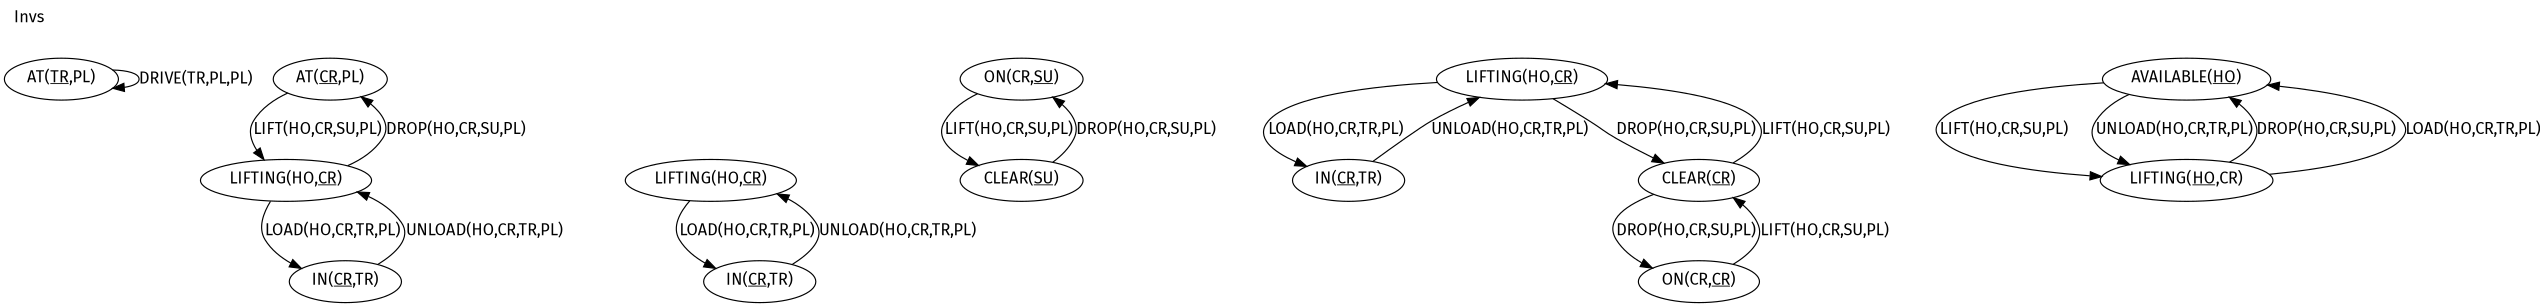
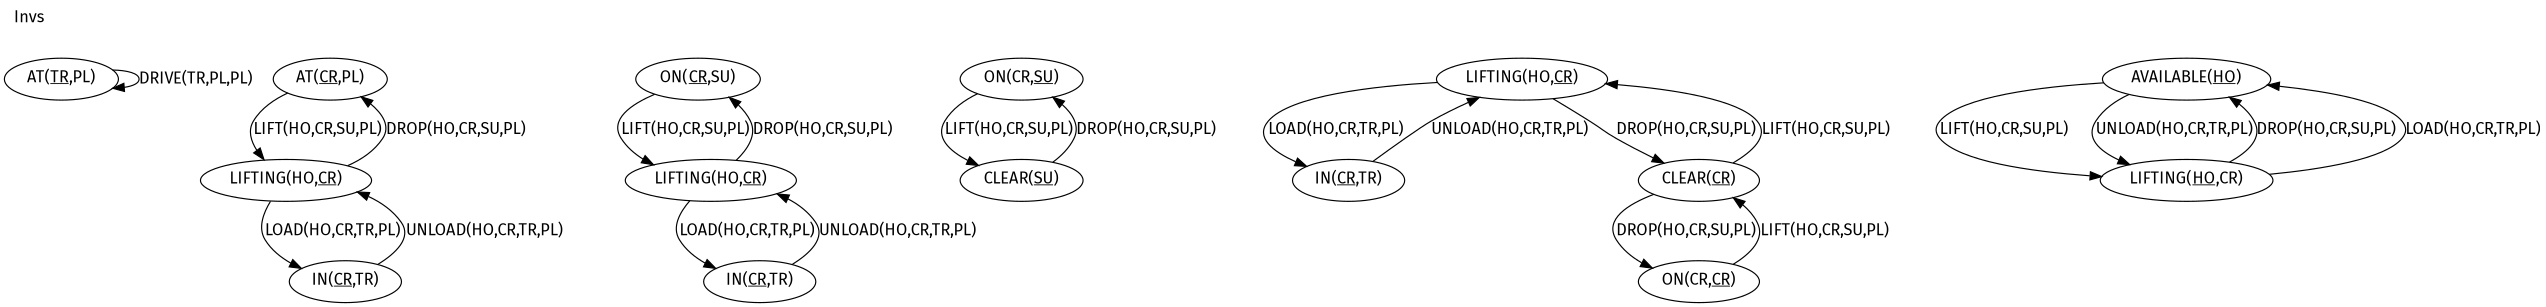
  digraph {
    label=Invs
    labeljust=left
    labelloc=top
    rank=same
    fontname="Fira Sans"
    node [fontname="Fira Sans"]
    edge [fontname="Fira Sans"]
    n1 [label=<AT(<u>TR</u>,PL)>]
    n2 [label=<AT(<u>CR</u>,PL)>]
    n3 [label=<LIFTING(HO,<u>CR</u>)>]
    n4 [label=<IN(<u>CR</u>,TR)>]
+   n5 [label=<ON(<u>CR</u>,SU)>]
    n6 [label=<LIFTING(HO,<u>CR</u>)>]
    n7 [label=<IN(<u>CR</u>,TR)>]
    n8 [label=<ON(CR,<u>SU</u>)>]
    n9 [label=<CLEAR(<u>SU</u>)>]
    n10 [label=<LIFTING(HO,<u>CR</u>)>]
    n11 [label=<IN(<u>CR</u>,TR)>]
    n12 [label=<CLEAR(<u>CR</u>)>]
    n13 [label=<ON(CR,<u>CR</u>)>]
    n14 [label=<AVAILABLE(<u>HO</u>)>]
    n15 [label=<LIFTING(<u>HO</u>,CR)>]
    n1 -> n1 [label="DRIVE(TR,PL,PL)"]
    n2 -> n3 [label="LIFT(HO,CR,SU,PL)"]
    n3 -> n2 [label="DROP(HO,CR,SU,PL)"]
    n3 -> n4 [label="LOAD(HO,CR,TR,PL)"]
    n4 -> n3 [label="UNLOAD(HO,CR,TR,PL)"]
+   n5 -> n6 [label="LIFT(HO,CR,SU,PL)"]
+   n6 -> n5 [label="DROP(HO,CR,SU,PL)"]
    n6 -> n7 [label="LOAD(HO,CR,TR,PL)"]
    n7 -> n6 [label="UNLOAD(HO,CR,TR,PL)"]
    n8 -> n9 [label="LIFT(HO,CR,SU,PL)"]
    n9 -> n8 [label="DROP(HO,CR,SU,PL)"]
    n10 -> n11 [label="LOAD(HO,CR,TR,PL)"]
    n10 -> n12 [label="DROP(HO,CR,SU,PL)"]
    n11 -> n10 [label="UNLOAD(HO,CR,TR,PL)"]
    n12 -> n10 [label="LIFT(HO,CR,SU,PL)"]
    n12 -> n13 [label="DROP(HO,CR,SU,PL)"]
    n13 -> n12 [label="LIFT(HO,CR,SU,PL)"]
    n14 -> n15 [label="LIFT(HO,CR,SU,PL)"]
    n14 -> n15 [label="UNLOAD(HO,CR,TR,PL)"]
    n15 -> n14 [label="DROP(HO,CR,SU,PL)"]
    n15 -> n14 [label="LOAD(HO,CR,TR,PL)"]
  }
